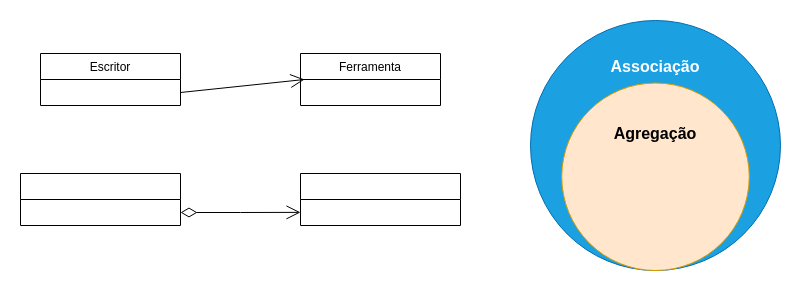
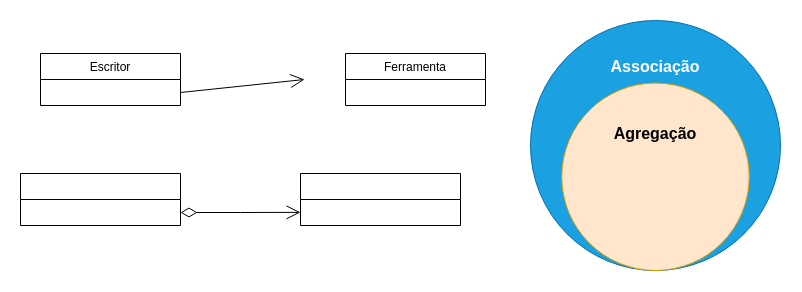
  <mxCell id="0" />
  <mxCell id="1" parent="0" />
  <mxCell id="2" value="&lt;b style=&quot;font-size: 16px;&quot;&gt;Associação&lt;br&gt;&lt;/b&gt;&lt;br&gt;&lt;br&gt;&lt;br&gt;&lt;br&gt;&lt;br&gt;&lt;br&gt;&lt;br&gt;&lt;br&gt;&lt;br&gt;&lt;br&gt;&lt;br&gt;" style="ellipse;whiteSpace=wrap;html=1;aspect=fixed;fillColor=#1ba1e2;fontColor=#ffffff;strokeColor=#006EAF;" parent="1" vertex="1"><mxGeometry x="530" y="20" width="250" height="250" as="geometry" /></mxCell>
  <mxCell id="3" value="Escritor" style="swimlane;fontStyle=0;childLayout=stackLayout;horizontal=1;startSize=26;fillColor=none;horizontalStack=0;resizeParent=1;resizeParentMax=0;resizeLast=0;collapsible=1;marginBottom=0;" parent="1" vertex="1"><mxGeometry x="40" y="53" width="140" height="52" as="geometry" /></mxCell>
  <mxCell id="4" value="" style="endArrow=open;endFill=1;endSize=12;html=1;rounded=0;entryX=0.029;entryY=0;entryDx=0;entryDy=0;entryPerimeter=0;" parent="3" edge="1"><mxGeometry width="160" relative="1" as="geometry"><mxPoint x="140" y="39" as="sourcePoint" /><mxPoint x="264.06" y="26" as="targetPoint" /></mxGeometry></mxCell>
- <mxCell id="5" value="Ferramenta" style="swimlane;fontStyle=0;childLayout=stackLayout;horizontal=1;startSize=26;fillColor=none;horizontalStack=0;resizeParent=1;resizeParentMax=0;resizeLast=0;collapsible=1;marginBottom=0;" parent="1" vertex="1"><mxGeometry x="300" y="53" width="140" height="52" as="geometry"><mxRectangle x="320" y="120" width="100" height="30" as="alternateBounds" /></mxGeometry></mxCell>
+ <mxCell id="5" value="Ferramenta" style="swimlane;fontStyle=0;childLayout=stackLayout;horizontal=1;startSize=26;fillColor=none;horizontalStack=0;resizeParent=1;resizeParentMax=0;resizeLast=0;collapsible=1;marginBottom=0;" parent="1" vertex="1"><mxGeometry x="345" y="53" width="140" height="52" as="geometry"><mxRectangle x="320" y="120" width="100" height="30" as="alternateBounds" /></mxGeometry></mxCell>
  <mxCell id="6" value="&lt;b style=&quot;font-size: 16px;&quot;&gt;&lt;font color=&quot;#000000&quot;&gt;Agregação&lt;/font&gt;&lt;br&gt;&lt;/b&gt;&lt;br style=&quot;color: rgb(255, 255, 255);&quot;&gt;&lt;br style=&quot;color: rgb(255, 255, 255);&quot;&gt;&lt;br style=&quot;color: rgb(255, 255, 255);&quot;&gt;&lt;br style=&quot;color: rgb(255, 255, 255);&quot;&gt;&lt;br style=&quot;color: rgb(255, 255, 255);&quot;&gt;&lt;br style=&quot;color: rgb(255, 255, 255);&quot;&gt;" style="ellipse;whiteSpace=wrap;html=1;aspect=fixed;fillColor=#ffe6cc;strokeColor=#d79b00;" parent="1" vertex="1"><mxGeometry x="561.25" y="82.5" width="187.5" height="187.5" as="geometry" /></mxCell>
  <mxCell id="7" value="&lt;b&gt;&lt;font color=&quot;#ffffff&quot;&gt;Associação&lt;/font&gt;&lt;/b&gt;" style="text;html=1;strokeColor=none;fillColor=none;align=center;verticalAlign=middle;whiteSpace=wrap;rounded=0;fontSize=16;fontColor=#000000;" parent="1" vertex="1"><mxGeometry x="180" y="33" width="120" height="30" as="geometry" /></mxCell>
  <mxCell id="8" value="CarrinhodeCompras" style="swimlane;fontStyle=0;childLayout=stackLayout;horizontal=1;startSize=26;fillColor=none;horizontalStack=0;resizeParent=1;resizeParentMax=0;resizeLast=0;collapsible=1;marginBottom=0;fontSize=16;fontColor=#FFFFFF;" parent="1" vertex="1"><mxGeometry x="20" y="173" width="160" height="52" as="geometry" /></mxCell>
  <mxCell id="9" value="Produtos" style="swimlane;fontStyle=0;childLayout=stackLayout;horizontal=1;startSize=26;fillColor=none;horizontalStack=0;resizeParent=1;resizeParentMax=0;resizeLast=0;collapsible=1;marginBottom=0;fontSize=16;fontColor=#FFFFFF;" parent="1" vertex="1"><mxGeometry x="300" y="173" width="160" height="52" as="geometry" /></mxCell>
  <mxCell id="10" value="1" style="endArrow=open;html=1;endSize=12;startArrow=diamondThin;startSize=14;startFill=0;edgeStyle=orthogonalEdgeStyle;align=left;verticalAlign=bottom;rounded=0;fontSize=16;fontColor=#FFFFFF;exitX=1;exitY=0.75;exitDx=0;exitDy=0;" parent="1" source="8" edge="1"><mxGeometry x="-1" y="3" relative="1" as="geometry"><mxPoint x="190" y="211.86" as="sourcePoint" /><mxPoint x="300" y="211.86" as="targetPoint" /><Array as="points" /></mxGeometry></mxCell>
  <mxCell id="11" value="&lt;b&gt;&lt;font color=&quot;#ffffff&quot;&gt;Agregação&lt;/font&gt;&lt;/b&gt;" style="text;html=1;strokeColor=none;fillColor=none;align=center;verticalAlign=middle;whiteSpace=wrap;rounded=0;fontSize=16;fontColor=#000000;" parent="1" vertex="1"><mxGeometry x="175" y="153" width="130" height="30" as="geometry" /></mxCell>
